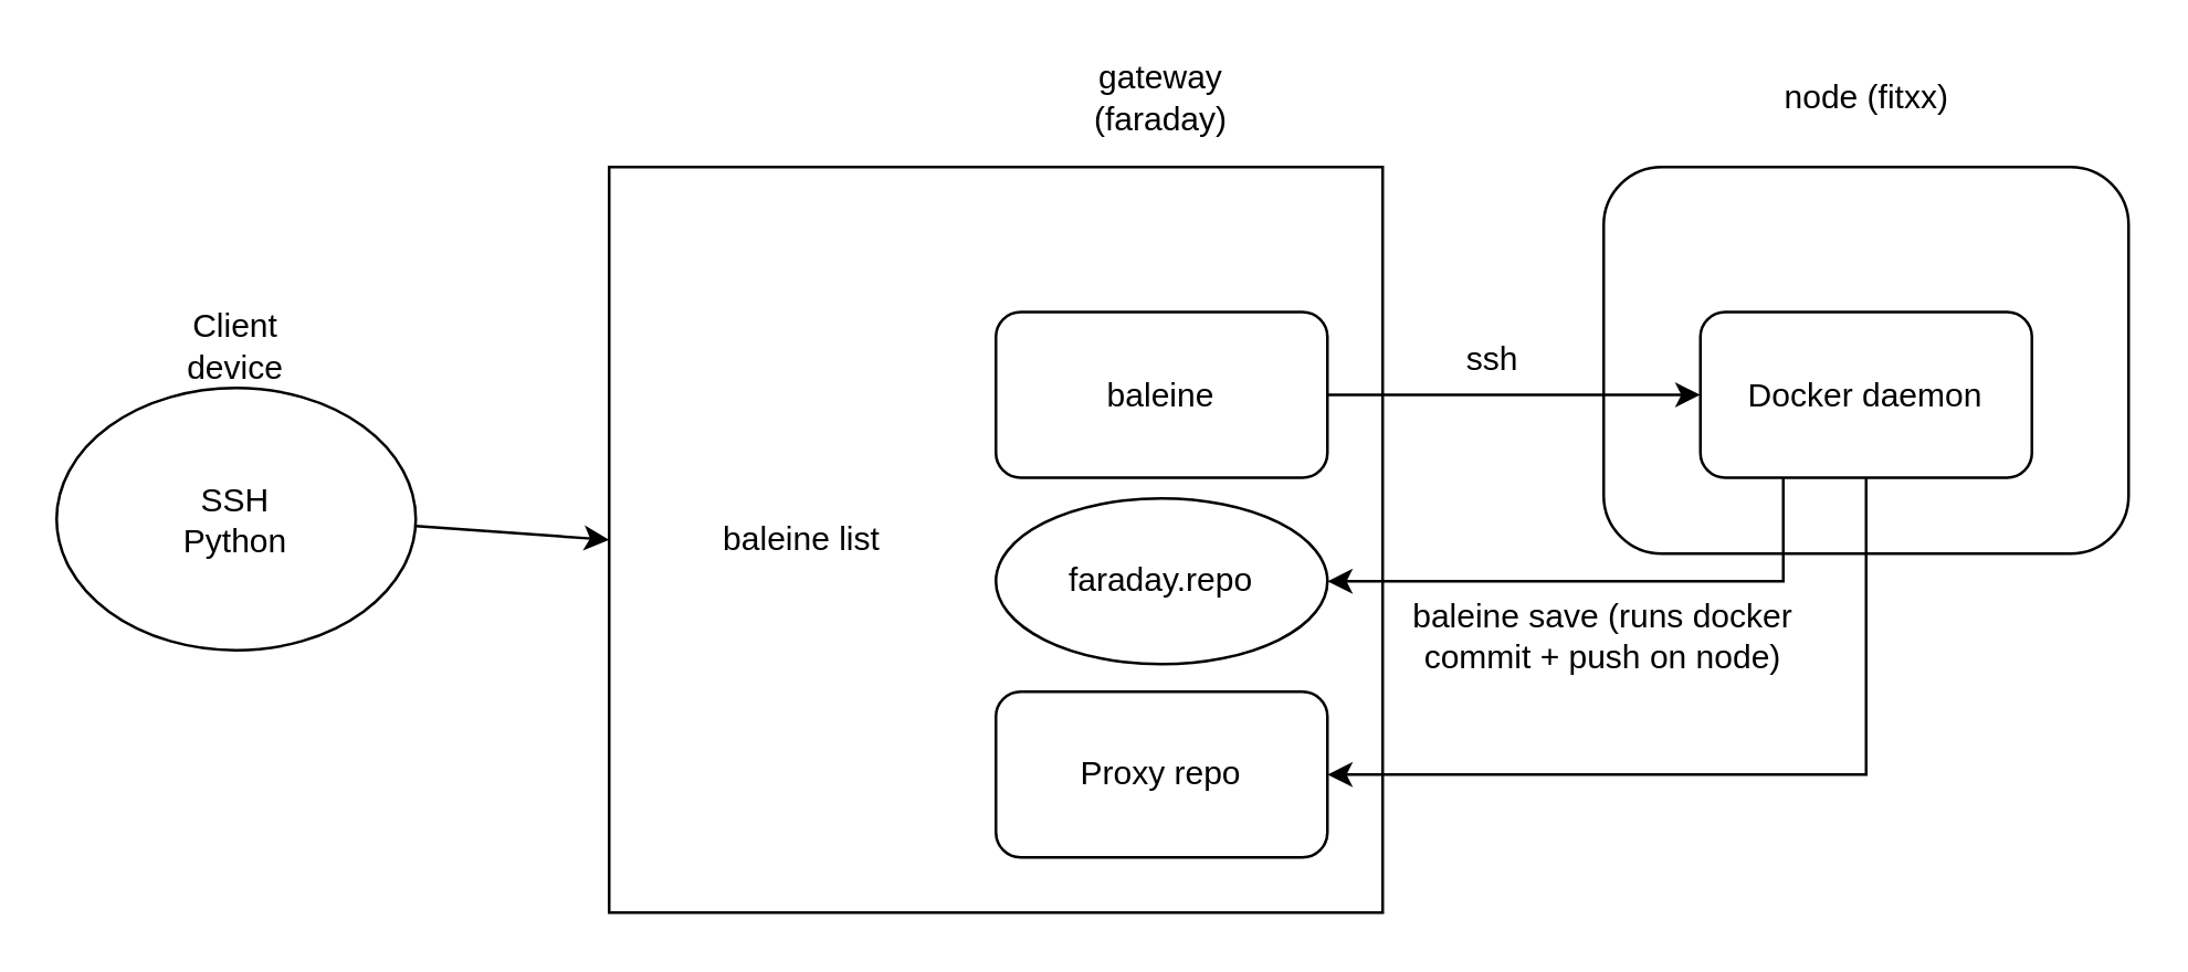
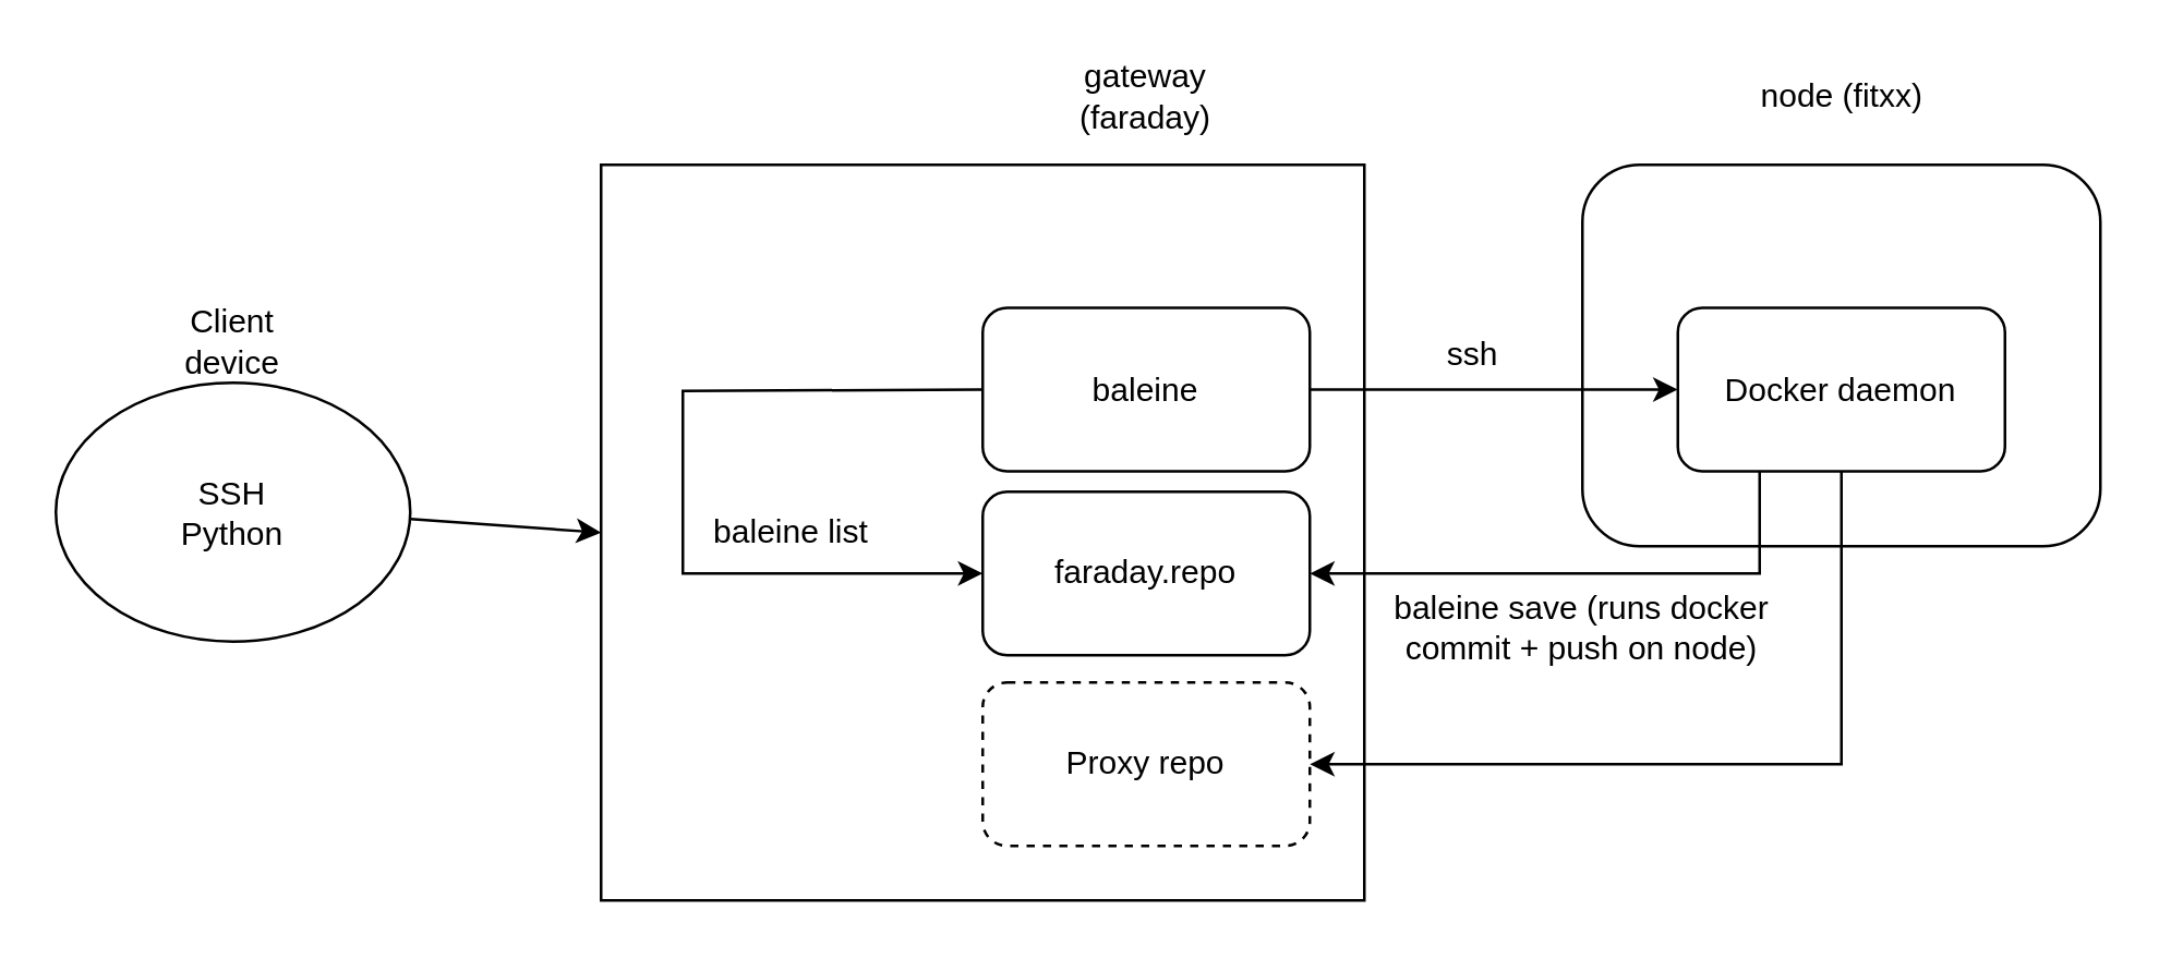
  <mxCell id="0" />
  <mxCell id="1" parent="0" />
  <mxCell id="2" value="" style="rounded=0;whiteSpace=wrap;html=1;" vertex="1" parent="1"><mxGeometry x="220" y="60" width="280" height="270" as="geometry" /></mxCell>
  <mxCell id="3" value="" style="ellipse;whiteSpace=wrap;html=1;" vertex="1" parent="1"><mxGeometry x="20" y="140" width="130" height="95" as="geometry" /></mxCell>
  <mxCell id="4" value="Client device" style="text;html=1;strokeColor=none;fillColor=none;align=center;verticalAlign=middle;whiteSpace=wrap;rounded=0;" vertex="1" parent="1"><mxGeometry x="55" y="110" width="60" height="30" as="geometry" /></mxCell>
  <mxCell id="5" value="SSH&lt;br&gt;Python" style="text;html=1;strokeColor=none;fillColor=none;align=center;verticalAlign=middle;whiteSpace=wrap;rounded=0;" vertex="1" parent="1"><mxGeometry x="55" y="172.5" width="60" height="30" as="geometry" /></mxCell>
  <mxCell id="6" value="" style="endArrow=classic;html=1;rounded=0;entryX=0;entryY=0.5;entryDx=0;entryDy=0;" edge="1" parent="1" target="2"><mxGeometry width="50" height="50" relative="1" as="geometry"><mxPoint x="150" y="190" as="sourcePoint" /><mxPoint x="410" y="180" as="targetPoint" /></mxGeometry></mxCell>
- <mxCell id="7" value="Proxy repo" style="rounded=1;whiteSpace=wrap;html=1;" vertex="1" parent="1"><mxGeometry x="360" y="250" width="120" height="60" as="geometry" /></mxCell>
- <mxCell id="8" value="faraday.repo" style="ellipse;whiteSpace=wrap;html=1;" vertex="1" parent="1"><mxGeometry x="360" y="180" width="120" height="60" as="geometry" /></mxCell>
+ <mxCell id="7" value="Proxy repo" style="rounded=1;whiteSpace=wrap;html=1;dashed=1;" vertex="1" parent="1"><mxGeometry x="360" y="250" width="120" height="60" as="geometry" /></mxCell>
+ <mxCell id="8" value="faraday.repo" style="rounded=1;whiteSpace=wrap;html=1;" vertex="1" parent="1"><mxGeometry x="360" y="180" width="120" height="60" as="geometry" /></mxCell>
  <mxCell id="9" value="baleine" style="rounded=1;whiteSpace=wrap;html=1;" vertex="1" parent="1"><mxGeometry x="360" y="112.5" width="120" height="60" as="geometry" /></mxCell>
  <mxCell id="10" value="gateway (faraday)" style="text;html=1;strokeColor=none;fillColor=none;align=center;verticalAlign=middle;whiteSpace=wrap;rounded=0;" vertex="1" parent="1"><mxGeometry x="390" y="20" width="60" height="30" as="geometry" /></mxCell>
  <mxCell id="11" value="" style="rounded=1;whiteSpace=wrap;html=1;" vertex="1" parent="1"><mxGeometry x="580" y="60" width="190" height="140" as="geometry" /></mxCell>
  <mxCell id="12" value="node (fitxx)" style="text;html=1;strokeColor=none;fillColor=none;align=center;verticalAlign=middle;whiteSpace=wrap;rounded=0;" vertex="1" parent="1"><mxGeometry x="637.5" y="20" width="75" height="30" as="geometry" /></mxCell>
  <mxCell id="13" value="" style="endArrow=classic;html=1;rounded=0;exitX=1;exitY=0.5;exitDx=0;exitDy=0;entryX=0;entryY=0.5;entryDx=0;entryDy=0;" edge="1" parent="1" source="9" target="15"><mxGeometry width="50" height="50" relative="1" as="geometry"><mxPoint x="490" y="220" as="sourcePoint" /><mxPoint x="540" y="170" as="targetPoint" /></mxGeometry></mxCell>
  <mxCell id="14" value="ssh" style="text;html=1;strokeColor=none;fillColor=none;align=center;verticalAlign=middle;whiteSpace=wrap;rounded=0;rotation=0;" vertex="1" parent="1"><mxGeometry x="510" y="115" width="60" height="30" as="geometry" /></mxCell>
  <mxCell id="15" value="Docker daemon" style="rounded=1;whiteSpace=wrap;html=1;" vertex="1" parent="1"><mxGeometry x="615" y="112.5" width="120" height="60" as="geometry" /></mxCell>
  <mxCell id="16" value="" style="endArrow=classic;html=1;rounded=0;exitX=0.5;exitY=1;exitDx=0;exitDy=0;entryX=1;entryY=0.5;entryDx=0;entryDy=0;" edge="1" parent="1" source="15" target="7"><mxGeometry width="50" height="50" relative="1" as="geometry"><mxPoint x="490" y="220" as="sourcePoint" /><mxPoint x="540" y="170" as="targetPoint" /><Array as="points"><mxPoint x="675" y="280" /></Array></mxGeometry></mxCell>
  <mxCell id="17" value="" style="endArrow=classic;html=1;rounded=0;exitX=0.25;exitY=1;exitDx=0;exitDy=0;entryX=1;entryY=0.5;entryDx=0;entryDy=0;" edge="1" parent="1" source="15" target="8"><mxGeometry width="50" height="50" relative="1" as="geometry"><mxPoint x="490" y="180" as="sourcePoint" /><mxPoint x="540" y="130" as="targetPoint" /><Array as="points"><mxPoint x="645" y="210" /></Array></mxGeometry></mxCell>
  <mxCell id="18" value="baleine save (runs docker commit + push on node)" style="text;html=1;strokeColor=none;fillColor=none;align=center;verticalAlign=middle;whiteSpace=wrap;rounded=0;" vertex="1" parent="1"><mxGeometry x="510" y="200" width="140" height="60" as="geometry" /></mxCell>
+ <mxCell id="19" value="" style="endArrow=classic;html=1;rounded=0;exitX=0;exitY=0.5;exitDx=0;exitDy=0;entryX=0;entryY=0.5;entryDx=0;entryDy=0;" edge="1" parent="1" source="9" target="8"><mxGeometry width="50" height="50" relative="1" as="geometry"><mxPoint x="410" y="170" as="sourcePoint" /><mxPoint x="460" y="120" as="targetPoint" /><Array as="points"><mxPoint x="250" y="143" /><mxPoint x="250" y="210" /></Array></mxGeometry></mxCell>
  <mxCell id="20" value="baleine list" style="text;html=1;strokeColor=none;fillColor=none;align=center;verticalAlign=middle;whiteSpace=wrap;rounded=0;" vertex="1" parent="1"><mxGeometry x="260" y="180" width="60" height="30" as="geometry" /></mxCell>
